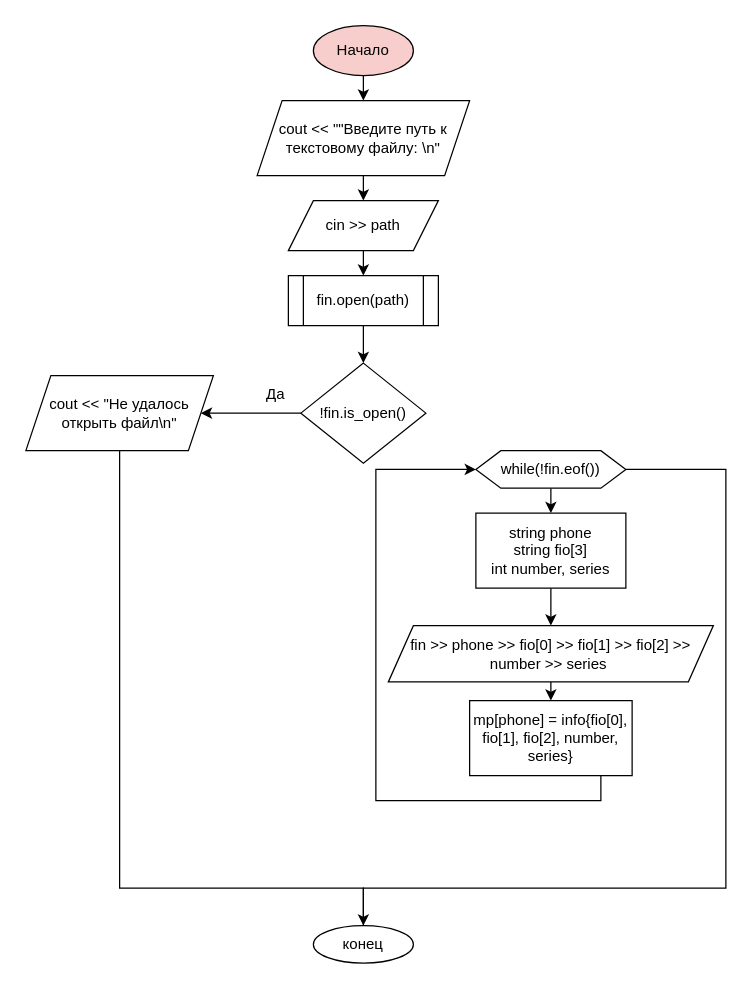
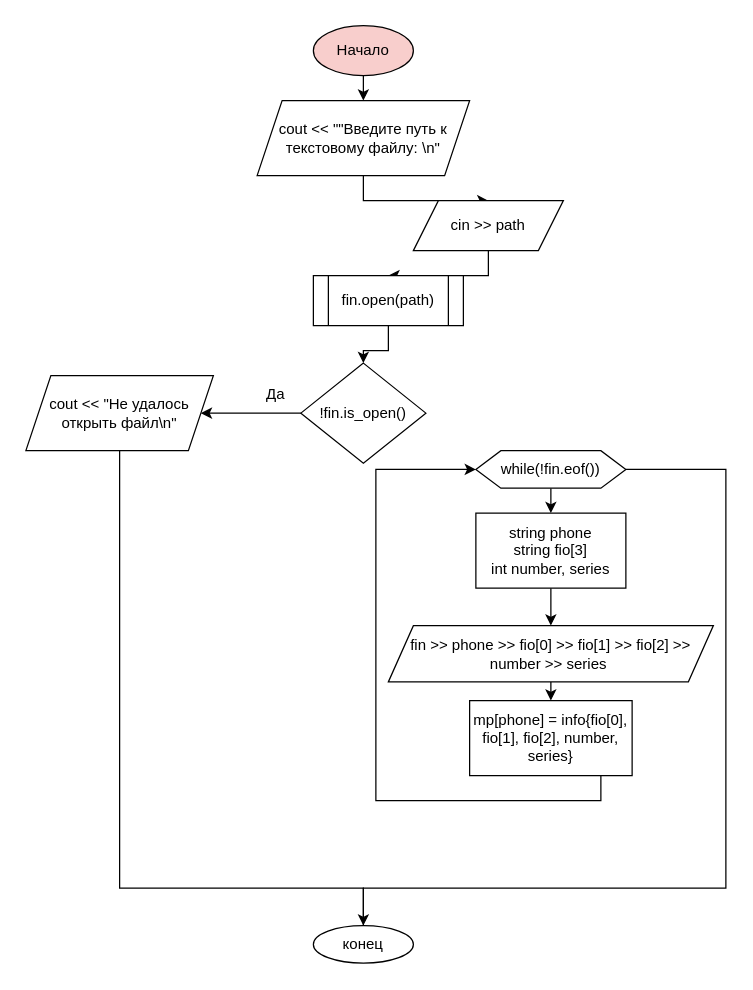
  <mxCell id="0" />
  <mxCell id="1" parent="0" />
  <mxCell id="2" style="edgeStyle=orthogonalEdgeStyle;rounded=0;orthogonalLoop=1;jettySize=auto;html=1;exitX=0.5;exitY=1;exitDx=0;exitDy=0;entryX=0.5;entryY=0;entryDx=0;entryDy=0;" edge="1" parent="1" source="3" target="5"><mxGeometry relative="1" as="geometry" /></mxCell>
  <mxCell id="3" value="Начало" style="ellipse;whiteSpace=wrap;html=1;fillColor=#f8cecc;" vertex="1" parent="1"><mxGeometry x="250" y="20" width="80" height="40" as="geometry" /></mxCell>
  <mxCell id="4" style="edgeStyle=orthogonalEdgeStyle;rounded=0;orthogonalLoop=1;jettySize=auto;html=1;exitX=0.5;exitY=1;exitDx=0;exitDy=0;entryX=0.5;entryY=0;entryDx=0;entryDy=0;" edge="1" parent="1" source="5" target="7"><mxGeometry relative="1" as="geometry" /></mxCell>
  <mxCell id="5" value="cout &amp;lt;&amp;lt; &quot;&quot;Введите путь к текстовому файлу: \n&quot;" style="shape=parallelogram;perimeter=parallelogramPerimeter;whiteSpace=wrap;html=1;fixedSize=1;" vertex="1" parent="1"><mxGeometry x="205" y="80" width="170" height="60" as="geometry" /></mxCell>
  <mxCell id="6" style="edgeStyle=orthogonalEdgeStyle;rounded=0;orthogonalLoop=1;jettySize=auto;html=1;exitX=0.5;exitY=1;exitDx=0;exitDy=0;entryX=0.5;entryY=0;entryDx=0;entryDy=0;" edge="1" parent="1" source="7" target="9"><mxGeometry relative="1" as="geometry" /></mxCell>
- <mxCell id="7" value="cin &amp;gt;&amp;gt; path" style="shape=parallelogram;perimeter=parallelogramPerimeter;whiteSpace=wrap;html=1;fixedSize=1;" vertex="1" parent="1"><mxGeometry x="230" y="160" width="120" height="40" as="geometry" /></mxCell>
+ <mxCell id="7" value="cin &amp;gt;&amp;gt; path" style="shape=parallelogram;perimeter=parallelogramPerimeter;whiteSpace=wrap;html=1;fixedSize=1;" vertex="1" parent="1"><mxGeometry x="330" y="160" width="120" height="40" as="geometry" /></mxCell>
  <mxCell id="8" value="" style="edgeStyle=orthogonalEdgeStyle;rounded=0;orthogonalLoop=1;jettySize=auto;html=1;" edge="1" parent="1" source="9" target="11"><mxGeometry relative="1" as="geometry" /></mxCell>
- <mxCell id="9" value="fin.open(path)" style="shape=process;whiteSpace=wrap;html=1;backgroundOutline=1;" vertex="1" parent="1"><mxGeometry x="230" y="220" width="120" height="40" as="geometry" /></mxCell>
+ <mxCell id="9" value="fin.open(path)" style="shape=process;whiteSpace=wrap;html=1;backgroundOutline=1;" vertex="1" parent="1"><mxGeometry x="250" y="220" width="120" height="40" as="geometry" /></mxCell>
  <mxCell id="10" value="" style="edgeStyle=orthogonalEdgeStyle;rounded=0;orthogonalLoop=1;jettySize=auto;html=1;" edge="1" parent="1" source="11" target="13"><mxGeometry relative="1" as="geometry" /></mxCell>
  <mxCell id="11" value="!fin.is_open()" style="rhombus;whiteSpace=wrap;html=1;" vertex="1" parent="1"><mxGeometry x="240" y="290" width="100" height="80" as="geometry" /></mxCell>
  <mxCell id="12" style="edgeStyle=orthogonalEdgeStyle;rounded=0;orthogonalLoop=1;jettySize=auto;html=1;exitX=0.5;exitY=1;exitDx=0;exitDy=0;entryX=0.5;entryY=0;entryDx=0;entryDy=0;" edge="1" parent="1" source="13" target="24"><mxGeometry relative="1" as="geometry"><Array as="points"><mxPoint x="95" y="710" /><mxPoint x="290" y="710" /></Array></mxGeometry></mxCell>
  <mxCell id="13" value="cout &amp;lt;&amp;lt; &quot;Не удалось открыть файл\n&quot;" style="shape=parallelogram;perimeter=parallelogramPerimeter;whiteSpace=wrap;html=1;fixedSize=1;" vertex="1" parent="1"><mxGeometry x="20" y="300" width="150" height="60" as="geometry" /></mxCell>
  <mxCell id="14" value="Да" style="text;html=1;align=center;verticalAlign=middle;whiteSpace=wrap;rounded=0;" vertex="1" parent="1"><mxGeometry x="190" y="300" width="60" height="30" as="geometry" /></mxCell>
  <mxCell id="15" style="edgeStyle=orthogonalEdgeStyle;rounded=0;orthogonalLoop=1;jettySize=auto;html=1;exitX=0.5;exitY=1;exitDx=0;exitDy=0;entryX=0.5;entryY=0;entryDx=0;entryDy=0;" edge="1" parent="1" source="17" target="19"><mxGeometry relative="1" as="geometry" /></mxCell>
  <mxCell id="16" style="edgeStyle=orthogonalEdgeStyle;rounded=0;orthogonalLoop=1;jettySize=auto;html=1;exitX=1;exitY=0.5;exitDx=0;exitDy=0;entryX=0.5;entryY=0;entryDx=0;entryDy=0;endArrow=none;" edge="1" parent="1" source="17" target="24"><mxGeometry relative="1" as="geometry"><Array as="points"><mxPoint x="580" y="375" /><mxPoint x="580" y="710" /><mxPoint x="290" y="710" /></Array></mxGeometry></mxCell>
  <mxCell id="17" value="while(!fin.eof())" style="shape=hexagon;perimeter=hexagonPerimeter2;whiteSpace=wrap;html=1;fixedSize=1;" vertex="1" parent="1"><mxGeometry x="380" y="360" width="120" height="30" as="geometry" /></mxCell>
  <mxCell id="18" style="edgeStyle=orthogonalEdgeStyle;rounded=0;orthogonalLoop=1;jettySize=auto;html=1;exitX=0.5;exitY=1;exitDx=0;exitDy=0;entryX=0.5;entryY=0;entryDx=0;entryDy=0;" edge="1" parent="1" source="19" target="21"><mxGeometry relative="1" as="geometry" /></mxCell>
  <mxCell id="19" value="string phone&lt;div&gt;string fio[3]&lt;/div&gt;&lt;div&gt;int number, series&lt;/div&gt;" style="rounded=0;whiteSpace=wrap;html=1;" vertex="1" parent="1"><mxGeometry x="380" y="410" width="120" height="60" as="geometry" /></mxCell>
  <mxCell id="20" style="edgeStyle=orthogonalEdgeStyle;rounded=0;orthogonalLoop=1;jettySize=auto;html=1;exitX=0.5;exitY=1;exitDx=0;exitDy=0;entryX=0.5;entryY=0;entryDx=0;entryDy=0;" edge="1" parent="1" source="21" target="23"><mxGeometry relative="1" as="geometry" /></mxCell>
  <mxCell id="21" value="fin &amp;gt;&amp;gt; phone &amp;gt;&amp;gt; fio[0] &amp;gt;&amp;gt; fio[1] &amp;gt;&amp;gt; fio[2] &amp;gt;&amp;gt; number &amp;gt;&amp;gt; series&amp;nbsp;" style="shape=parallelogram;perimeter=parallelogramPerimeter;whiteSpace=wrap;html=1;fixedSize=1;" vertex="1" parent="1"><mxGeometry x="310" y="500" width="260" height="45" as="geometry" /></mxCell>
  <mxCell id="22" style="edgeStyle=orthogonalEdgeStyle;rounded=0;orthogonalLoop=1;jettySize=auto;html=1;entryX=0;entryY=0.5;entryDx=0;entryDy=0;" edge="1" parent="1" source="23" target="17"><mxGeometry relative="1" as="geometry"><Array as="points"><mxPoint x="480" y="640" /><mxPoint x="300" y="640" /><mxPoint x="300" y="375" /></Array></mxGeometry></mxCell>
  <mxCell id="23" value="mp[phone] = info{fio[0], fio[1], fio[2], number, series}" style="rounded=0;whiteSpace=wrap;html=1;" vertex="1" parent="1"><mxGeometry x="375" y="560" width="130" height="60" as="geometry" /></mxCell>
  <mxCell id="24" value="конец" style="ellipse;whiteSpace=wrap;html=1;" vertex="1" parent="1"><mxGeometry x="250" y="740" width="80" height="30" as="geometry" /></mxCell>
